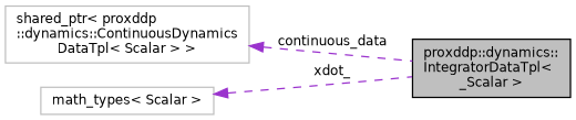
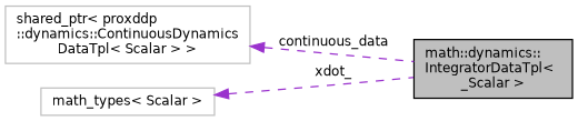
  digraph {
    rankdir=LR
    node [color=grey75 fontname=Helvetica fontsize=10 shape=record]
    edge [color=darkorchid3 dir=back fontname=Helvetica fontsize=10 labelfontname=Helvetica labelfontsize=10 style=dashed]
-   n1 [color=black fillcolor=grey75 fontcolor=black height=0.2 label="proxddp::dynamics::\lIntegratorDataTpl\< \l_Scalar \>" style=filled width=0.4]
+   n1 [color=black fillcolor=grey75 fontcolor=black height=0.2 label="math::dynamics::\lIntegratorDataTpl\< \l_Scalar \>" style=filled width=0.4]
    n2 [height=0.2 label="shared_ptr\< proxddp\l::dynamics::ContinuousDynamics\lDataTpl\< Scalar \> \>" width=0.4]
    n3 [height=0.2 label="math_types\< Scalar \>" width=0.4]
    n2 -> n1 [label=" continuous_data"]
    n3 -> n1 [label=" xdot_"]
  }
